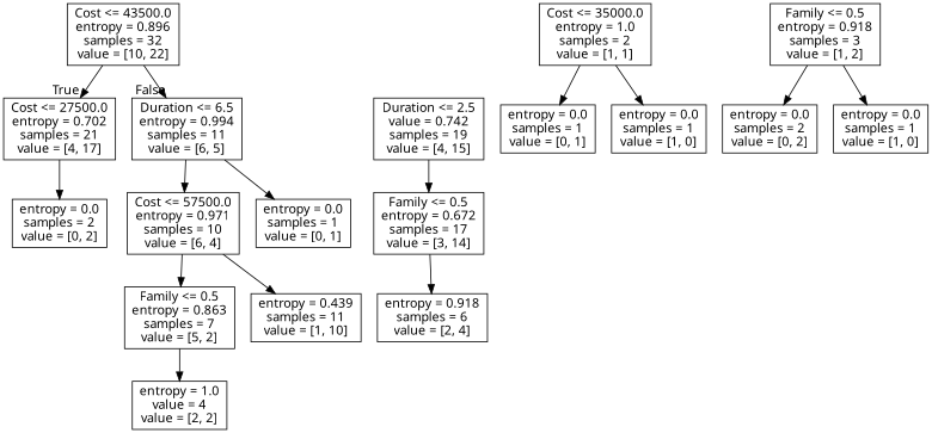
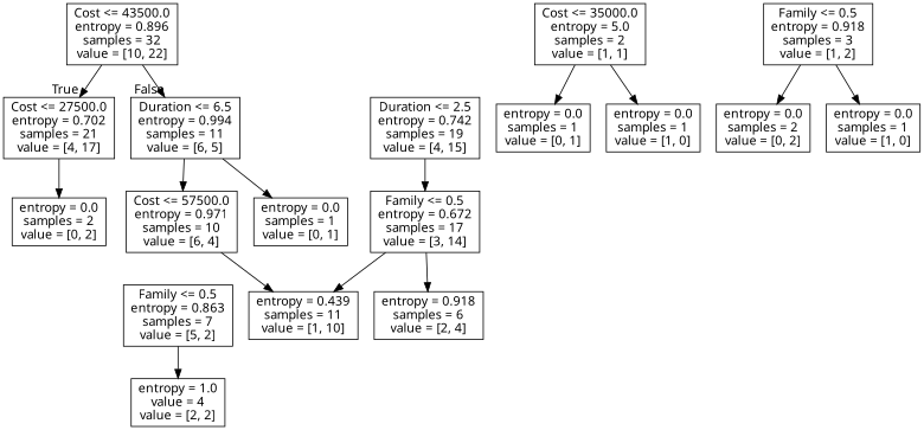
  digraph {
    fontname="Noto Sans"
    node [fontname="Noto Sans" shape=box]
    edge [fontname="Noto Sans"]
    n1 [label="Cost <= 43500.0\nentropy = 0.896\nsamples = 32\nvalue = [10, 22]"]
    n2 [label="Cost <= 27500.0\nentropy = 0.702\nsamples = 21\nvalue = [4, 17]"]
    n3 [label="Duration <= 6.5\nentropy = 0.994\nsamples = 11\nvalue = [6, 5]"]
    n4 [label="entropy = 0.0\nsamples = 2\nvalue = [0, 2]"]
    n5 [label="Cost <= 57500.0\nentropy = 0.971\nsamples = 10\nvalue = [6, 4]"]
    n6 [label="entropy = 0.0\nsamples = 1\nvalue = [0, 1]"]
-   n7 [label="Duration <= 2.5\nvalue = 0.742\nsamples = 19\nvalue = [4, 15]"]
+   n7 [label="Duration <= 2.5\nentropy = 0.742\nsamples = 19\nvalue = [4, 15]"]
    n8 [label="Family <= 0.5\nentropy = 0.672\nsamples = 17\nvalue = [3, 14]"]
-   n9 [label="Cost <= 35000.0\nentropy = 1.0\nsamples = 2\nvalue = [1, 1]"]
+   n9 [label="Cost <= 35000.0\nentropy = 5.0\nsamples = 2\nvalue = [1, 1]"]
    n10 [label="entropy = 0.0\nsamples = 1\nvalue = [0, 1]"]
    n11 [label="entropy = 0.0\nsamples = 1\nvalue = [1, 0]"]
    n12 [label="entropy = 0.918\nsamples = 6\nvalue = [2, 4]"]
    n13 [label="entropy = 0.439\nsamples = 11\nvalue = [1, 10]"]
    n14 [label="Family <= 0.5\nentropy = 0.863\nsamples = 7\nvalue = [5, 2]"]
    n15 [label="entropy = 1.0\nvalue = 4\nvalue = [2, 2]"]
    n16 [label="Family <= 0.5\nentropy = 0.918\nsamples = 3\nvalue = [1, 2]"]
    n17 [label="entropy = 0.0\nsamples = 2\nvalue = [0, 2]"]
    n18 [label="entropy = 0.0\nsamples = 1\nvalue = [1, 0]"]
    n1 -> n2 [headlabel=True labelangle=45 labeldistance=2.5]
    n1 -> n3 [headlabel=False labelangle=-45 labeldistance=2.5]
    n2 -> n4
    n3 -> n5
    n3 -> n6
    n5 -> n13
-   n5 -> n14
    n7 -> n8
    n8 -> n12
+   n8 -> n13
    n9 -> n10
    n9 -> n11
    n14 -> n15
    n16 -> n17
    n16 -> n18
  }
